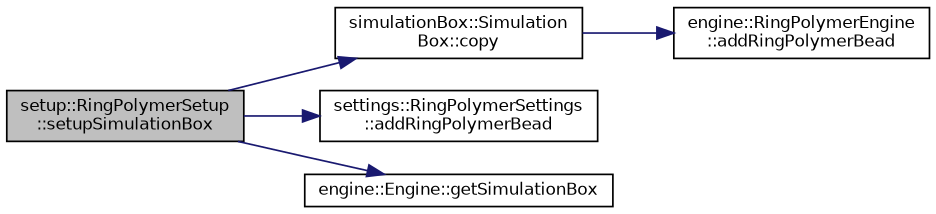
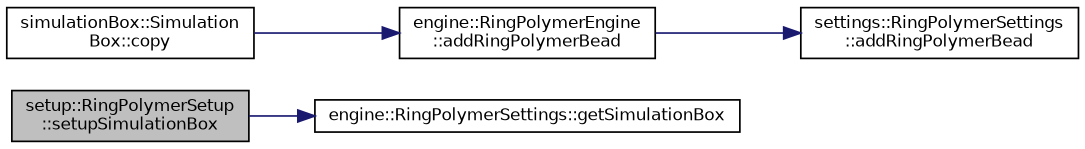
  digraph {
    rankdir=LR
    node [color=black fillcolor=white fontname=Helvetica fontsize=10 shape=record style=filled]
    edge [color=midnightblue fontname=Helvetica fontsize=10 labelfontname=Helvetica labelfontsize=10 style=solid]
    n1 [fillcolor=grey75 fontcolor=black height=0.2 label="setup::RingPolymerSetup\l::setupSimulationBox" width=0.4]
    n2 [height=0.2 label="simulationBox::Simulation\lBox::copy" width=0.4]
    n3 [height=0.2 label="settings::RingPolymerSettings\l::addRingPolymerBead" width=0.4]
-   n4 [height=0.2 label="engine::Engine::getSimulationBox" width=0.4]
+   n4 [height=0.2 label="engine::RingPolymerSettings::getSimulationBox" width=0.4]
    n5 [height=0.2 label="engine::RingPolymerEngine\l::addRingPolymerBead" width=0.4]
-   n1 -> n2
-   n1 -> n3
+   n5 -> n3
    n1 -> n4
    n2 -> n5
  }
